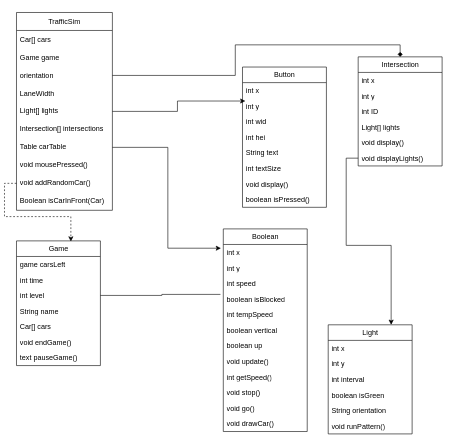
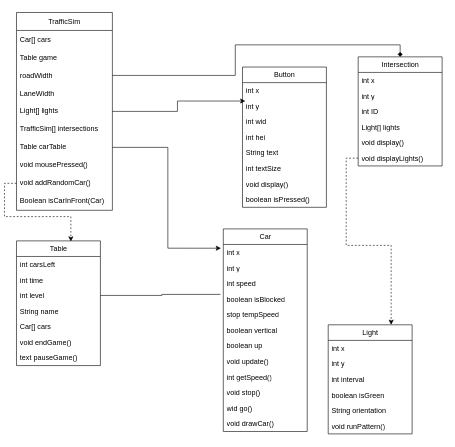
  <mxCell id="0" />
  <mxCell id="1" parent="0" />
  <mxCell id="2" value="TrafficSim" style="swimlane;fontStyle=0;childLayout=stackLayout;horizontal=1;startSize=30;horizontalStack=0;resizeParent=1;resizeParentMax=0;resizeLast=0;collapsible=1;marginBottom=0;whiteSpace=wrap;html=1;" vertex="1" parent="1"><mxGeometry x="20" y="20" width="160" height="330" as="geometry" /></mxCell>
  <mxCell id="3" value="Car[] cars" style="text;strokeColor=none;fillColor=none;align=left;verticalAlign=middle;spacingLeft=4;spacingRight=4;overflow=hidden;points=[[0,0.5],[1,0.5]];portConstraint=eastwest;rotatable=0;whiteSpace=wrap;html=1;" vertex="1" parent="2"><mxGeometry y="30" width="160" height="30" as="geometry" /></mxCell>
- <mxCell id="4" value="Game game" style="text;strokeColor=none;fillColor=none;align=left;verticalAlign=middle;spacingLeft=4;spacingRight=4;overflow=hidden;points=[[0,0.5],[1,0.5]];portConstraint=eastwest;rotatable=0;whiteSpace=wrap;html=1;" vertex="1" parent="2"><mxGeometry y="60" width="160" height="30" as="geometry" /></mxCell>
- <mxCell id="5" value="orientation" style="text;strokeColor=none;fillColor=none;align=left;verticalAlign=middle;spacingLeft=4;spacingRight=4;overflow=hidden;points=[[0,0.5],[1,0.5]];portConstraint=eastwest;rotatable=0;whiteSpace=wrap;html=1;" vertex="1" parent="2"><mxGeometry y="90" width="160" height="30" as="geometry" /></mxCell>
+ <mxCell id="4" value="Table game" style="text;strokeColor=none;fillColor=none;align=left;verticalAlign=middle;spacingLeft=4;spacingRight=4;overflow=hidden;points=[[0,0.5],[1,0.5]];portConstraint=eastwest;rotatable=0;whiteSpace=wrap;html=1;" vertex="1" parent="2"><mxGeometry y="60" width="160" height="30" as="geometry" /></mxCell>
+ <mxCell id="5" value="roadWidth" style="text;strokeColor=none;fillColor=none;align=left;verticalAlign=middle;spacingLeft=4;spacingRight=4;overflow=hidden;points=[[0,0.5],[1,0.5]];portConstraint=eastwest;rotatable=0;whiteSpace=wrap;html=1;" vertex="1" parent="2"><mxGeometry y="90" width="160" height="30" as="geometry" /></mxCell>
  <mxCell id="6" value="LaneWidth" style="text;strokeColor=none;fillColor=none;align=left;verticalAlign=middle;spacingLeft=4;spacingRight=4;overflow=hidden;points=[[0,0.5],[1,0.5]];portConstraint=eastwest;rotatable=0;whiteSpace=wrap;html=1;" vertex="1" parent="2"><mxGeometry y="120" width="160" height="30" as="geometry" /></mxCell>
  <mxCell id="7" value="Light[] lights" style="text;strokeColor=none;fillColor=none;align=left;verticalAlign=middle;spacingLeft=4;spacingRight=4;overflow=hidden;points=[[0,0.5],[1,0.5]];portConstraint=eastwest;rotatable=0;whiteSpace=wrap;html=1;" vertex="1" parent="2"><mxGeometry y="150" width="160" height="30" as="geometry" /></mxCell>
- <mxCell id="8" value="Intersection[] intersections" style="text;strokeColor=none;fillColor=none;align=left;verticalAlign=middle;spacingLeft=4;spacingRight=4;overflow=hidden;points=[[0,0.5],[1,0.5]];portConstraint=eastwest;rotatable=0;whiteSpace=wrap;html=1;" vertex="1" parent="2"><mxGeometry y="180" width="160" height="30" as="geometry" /></mxCell>
+ <mxCell id="8" value="TrafficSim[] intersections" style="text;strokeColor=none;fillColor=none;align=left;verticalAlign=middle;spacingLeft=4;spacingRight=4;overflow=hidden;points=[[0,0.5],[1,0.5]];portConstraint=eastwest;rotatable=0;whiteSpace=wrap;html=1;" vertex="1" parent="2"><mxGeometry y="180" width="160" height="30" as="geometry" /></mxCell>
  <mxCell id="9" value="Table carTable" style="text;strokeColor=none;fillColor=none;align=left;verticalAlign=middle;spacingLeft=4;spacingRight=4;overflow=hidden;points=[[0,0.5],[1,0.5]];portConstraint=eastwest;rotatable=0;whiteSpace=wrap;html=1;" vertex="1" parent="2"><mxGeometry y="210" width="160" height="30" as="geometry" /></mxCell>
  <mxCell id="10" value="void mousePressed()" style="text;strokeColor=none;fillColor=none;align=left;verticalAlign=middle;spacingLeft=4;spacingRight=4;overflow=hidden;points=[[0,0.5],[1,0.5]];portConstraint=eastwest;rotatable=0;whiteSpace=wrap;html=1;" vertex="1" parent="2"><mxGeometry y="240" width="160" height="30" as="geometry" /></mxCell>
  <mxCell id="11" value="void addRandomCar()" style="text;strokeColor=none;fillColor=none;align=left;verticalAlign=middle;spacingLeft=4;spacingRight=4;overflow=hidden;points=[[0,0.5],[1,0.5]];portConstraint=eastwest;rotatable=0;whiteSpace=wrap;html=1;" vertex="1" parent="2"><mxGeometry y="270" width="160" height="30" as="geometry" /></mxCell>
  <mxCell id="12" value="Boolean isCarInFront(Car)" style="text;strokeColor=none;fillColor=none;align=left;verticalAlign=middle;spacingLeft=4;spacingRight=4;overflow=hidden;points=[[0,0.5],[1,0.5]];portConstraint=eastwest;rotatable=0;whiteSpace=wrap;html=1;" vertex="1" parent="2"><mxGeometry y="300" width="160" height="30" as="geometry" /></mxCell>
  <mxCell id="13" value="Button" style="swimlane;fontStyle=0;childLayout=stackLayout;horizontal=1;startSize=26;fillColor=none;horizontalStack=0;resizeParent=1;resizeParentMax=0;resizeLast=0;collapsible=1;marginBottom=0;html=1;" vertex="1" parent="1"><mxGeometry x="397" y="111" width="140" height="234" as="geometry" /></mxCell>
  <mxCell id="14" value="int x" style="text;strokeColor=none;fillColor=none;align=left;verticalAlign=top;spacingLeft=4;spacingRight=4;overflow=hidden;rotatable=0;points=[[0,0.5],[1,0.5]];portConstraint=eastwest;whiteSpace=wrap;html=1;" vertex="1" parent="13"><mxGeometry y="26" width="140" height="26" as="geometry" /></mxCell>
  <mxCell id="15" value="int y" style="text;strokeColor=none;fillColor=none;align=left;verticalAlign=top;spacingLeft=4;spacingRight=4;overflow=hidden;rotatable=0;points=[[0,0.5],[1,0.5]];portConstraint=eastwest;whiteSpace=wrap;html=1;" vertex="1" parent="13"><mxGeometry y="52" width="140" height="26" as="geometry" /></mxCell>
  <mxCell id="16" value="int wid" style="text;strokeColor=none;fillColor=none;align=left;verticalAlign=top;spacingLeft=4;spacingRight=4;overflow=hidden;rotatable=0;points=[[0,0.5],[1,0.5]];portConstraint=eastwest;whiteSpace=wrap;html=1;" vertex="1" parent="13"><mxGeometry y="78" width="140" height="26" as="geometry" /></mxCell>
  <mxCell id="17" value="int hei" style="text;strokeColor=none;fillColor=none;align=left;verticalAlign=top;spacingLeft=4;spacingRight=4;overflow=hidden;rotatable=0;points=[[0,0.5],[1,0.5]];portConstraint=eastwest;whiteSpace=wrap;html=1;" vertex="1" parent="13"><mxGeometry y="104" width="140" height="26" as="geometry" /></mxCell>
  <mxCell id="18" value="String text" style="text;strokeColor=none;fillColor=none;align=left;verticalAlign=top;spacingLeft=4;spacingRight=4;overflow=hidden;rotatable=0;points=[[0,0.5],[1,0.5]];portConstraint=eastwest;whiteSpace=wrap;html=1;" vertex="1" parent="13"><mxGeometry y="130" width="140" height="26" as="geometry" /></mxCell>
  <mxCell id="19" value="int textSize" style="text;strokeColor=none;fillColor=none;align=left;verticalAlign=top;spacingLeft=4;spacingRight=4;overflow=hidden;rotatable=0;points=[[0,0.5],[1,0.5]];portConstraint=eastwest;whiteSpace=wrap;html=1;" vertex="1" parent="13"><mxGeometry y="156" width="140" height="26" as="geometry" /></mxCell>
  <mxCell id="20" value="void display()" style="text;strokeColor=none;fillColor=none;align=left;verticalAlign=top;spacingLeft=4;spacingRight=4;overflow=hidden;rotatable=0;points=[[0,0.5],[1,0.5]];portConstraint=eastwest;whiteSpace=wrap;html=1;" vertex="1" parent="13"><mxGeometry y="182" width="140" height="26" as="geometry" /></mxCell>
  <mxCell id="21" value="boolean isPressed()" style="text;strokeColor=none;fillColor=none;align=left;verticalAlign=top;spacingLeft=4;spacingRight=4;overflow=hidden;rotatable=0;points=[[0,0.5],[1,0.5]];portConstraint=eastwest;whiteSpace=wrap;html=1;" vertex="1" parent="13"><mxGeometry y="208" width="140" height="26" as="geometry" /></mxCell>
- <mxCell id="22" value="Boolean" style="swimlane;fontStyle=0;childLayout=stackLayout;horizontal=1;startSize=26;fillColor=none;horizontalStack=0;resizeParent=1;resizeParentMax=0;resizeLast=0;collapsible=1;marginBottom=0;html=1;" vertex="1" parent="1"><mxGeometry x="365" y="381" width="140" height="338" as="geometry" /></mxCell>
+ <mxCell id="22" value="Car" style="swimlane;fontStyle=0;childLayout=stackLayout;horizontal=1;startSize=26;fillColor=none;horizontalStack=0;resizeParent=1;resizeParentMax=0;resizeLast=0;collapsible=1;marginBottom=0;html=1;" vertex="1" parent="1"><mxGeometry x="365" y="381" width="140" height="338" as="geometry" /></mxCell>
  <mxCell id="23" value="int x" style="text;strokeColor=none;fillColor=none;align=left;verticalAlign=top;spacingLeft=4;spacingRight=4;overflow=hidden;rotatable=0;points=[[0,0.5],[1,0.5]];portConstraint=eastwest;whiteSpace=wrap;html=1;" vertex="1" parent="22"><mxGeometry y="26" width="140" height="26" as="geometry" /></mxCell>
  <mxCell id="24" value="int y" style="text;strokeColor=none;fillColor=none;align=left;verticalAlign=top;spacingLeft=4;spacingRight=4;overflow=hidden;rotatable=0;points=[[0,0.5],[1,0.5]];portConstraint=eastwest;whiteSpace=wrap;html=1;" vertex="1" parent="22"><mxGeometry y="52" width="140" height="26" as="geometry" /></mxCell>
  <mxCell id="25" value="int speed" style="text;strokeColor=none;fillColor=none;align=left;verticalAlign=top;spacingLeft=4;spacingRight=4;overflow=hidden;rotatable=0;points=[[0,0.5],[1,0.5]];portConstraint=eastwest;whiteSpace=wrap;html=1;" vertex="1" parent="22"><mxGeometry y="78" width="140" height="26" as="geometry" /></mxCell>
  <mxCell id="26" value="boolean isBlocked" style="text;strokeColor=none;fillColor=none;align=left;verticalAlign=top;spacingLeft=4;spacingRight=4;overflow=hidden;rotatable=0;points=[[0,0.5],[1,0.5]];portConstraint=eastwest;whiteSpace=wrap;html=1;" vertex="1" parent="22"><mxGeometry y="104" width="140" height="26" as="geometry" /></mxCell>
- <mxCell id="27" value="int tempSpeed" style="text;strokeColor=none;fillColor=none;align=left;verticalAlign=top;spacingLeft=4;spacingRight=4;overflow=hidden;rotatable=0;points=[[0,0.5],[1,0.5]];portConstraint=eastwest;whiteSpace=wrap;html=1;" vertex="1" parent="22"><mxGeometry y="130" width="140" height="26" as="geometry" /></mxCell>
+ <mxCell id="27" value="stop tempSpeed" style="text;strokeColor=none;fillColor=none;align=left;verticalAlign=top;spacingLeft=4;spacingRight=4;overflow=hidden;rotatable=0;points=[[0,0.5],[1,0.5]];portConstraint=eastwest;whiteSpace=wrap;html=1;" vertex="1" parent="22"><mxGeometry y="130" width="140" height="26" as="geometry" /></mxCell>
  <mxCell id="28" value="boolean vertical" style="text;strokeColor=none;fillColor=none;align=left;verticalAlign=top;spacingLeft=4;spacingRight=4;overflow=hidden;rotatable=0;points=[[0,0.5],[1,0.5]];portConstraint=eastwest;whiteSpace=wrap;html=1;" vertex="1" parent="22"><mxGeometry y="156" width="140" height="26" as="geometry" /></mxCell>
  <mxCell id="29" value="boolean up" style="text;strokeColor=none;fillColor=none;align=left;verticalAlign=top;spacingLeft=4;spacingRight=4;overflow=hidden;rotatable=0;points=[[0,0.5],[1,0.5]];portConstraint=eastwest;whiteSpace=wrap;html=1;" vertex="1" parent="22"><mxGeometry y="182" width="140" height="26" as="geometry" /></mxCell>
  <mxCell id="30" value="void update()" style="text;strokeColor=none;fillColor=none;align=left;verticalAlign=top;spacingLeft=4;spacingRight=4;overflow=hidden;rotatable=0;points=[[0,0.5],[1,0.5]];portConstraint=eastwest;whiteSpace=wrap;html=1;" vertex="1" parent="22"><mxGeometry y="208" width="140" height="26" as="geometry" /></mxCell>
  <mxCell id="31" value="int getSpeed()" style="text;strokeColor=none;fillColor=none;align=left;verticalAlign=top;spacingLeft=4;spacingRight=4;overflow=hidden;rotatable=0;points=[[0,0.5],[1,0.5]];portConstraint=eastwest;whiteSpace=wrap;html=1;" vertex="1" parent="22"><mxGeometry y="234" width="140" height="26" as="geometry" /></mxCell>
  <mxCell id="32" value="void stop()" style="text;strokeColor=none;fillColor=none;align=left;verticalAlign=top;spacingLeft=4;spacingRight=4;overflow=hidden;rotatable=0;points=[[0,0.5],[1,0.5]];portConstraint=eastwest;whiteSpace=wrap;html=1;" vertex="1" parent="22"><mxGeometry y="260" width="140" height="26" as="geometry" /></mxCell>
- <mxCell id="33" value="void go()" style="text;strokeColor=none;fillColor=none;align=left;verticalAlign=top;spacingLeft=4;spacingRight=4;overflow=hidden;rotatable=0;points=[[0,0.5],[1,0.5]];portConstraint=eastwest;whiteSpace=wrap;html=1;" vertex="1" parent="22"><mxGeometry y="286" width="140" height="26" as="geometry" /></mxCell>
+ <mxCell id="33" value="wid go()" style="text;strokeColor=none;fillColor=none;align=left;verticalAlign=top;spacingLeft=4;spacingRight=4;overflow=hidden;rotatable=0;points=[[0,0.5],[1,0.5]];portConstraint=eastwest;whiteSpace=wrap;html=1;" vertex="1" parent="22"><mxGeometry y="286" width="140" height="26" as="geometry" /></mxCell>
  <mxCell id="34" value="void drawCar()" style="text;strokeColor=none;fillColor=none;align=left;verticalAlign=top;spacingLeft=4;spacingRight=4;overflow=hidden;rotatable=0;points=[[0,0.5],[1,0.5]];portConstraint=eastwest;whiteSpace=wrap;html=1;" vertex="1" parent="22"><mxGeometry y="312" width="140" height="26" as="geometry" /></mxCell>
- <mxCell id="35" value="Game" style="swimlane;fontStyle=0;childLayout=stackLayout;horizontal=1;startSize=26;fillColor=none;horizontalStack=0;resizeParent=1;resizeParentMax=0;resizeLast=0;collapsible=1;marginBottom=0;html=1;" vertex="1" parent="1"><mxGeometry x="20" y="401" width="140" height="208" as="geometry" /></mxCell>
- <mxCell id="36" value="game carsLeft" style="text;strokeColor=none;fillColor=none;align=left;verticalAlign=top;spacingLeft=4;spacingRight=4;overflow=hidden;rotatable=0;points=[[0,0.5],[1,0.5]];portConstraint=eastwest;whiteSpace=wrap;html=1;" vertex="1" parent="35"><mxGeometry y="26" width="140" height="26" as="geometry" /></mxCell>
+ <mxCell id="35" value="Table" style="swimlane;fontStyle=0;childLayout=stackLayout;horizontal=1;startSize=26;fillColor=none;horizontalStack=0;resizeParent=1;resizeParentMax=0;resizeLast=0;collapsible=1;marginBottom=0;html=1;" vertex="1" parent="1"><mxGeometry x="20" y="401" width="140" height="208" as="geometry" /></mxCell>
+ <mxCell id="36" value="int carsLeft" style="text;strokeColor=none;fillColor=none;align=left;verticalAlign=top;spacingLeft=4;spacingRight=4;overflow=hidden;rotatable=0;points=[[0,0.5],[1,0.5]];portConstraint=eastwest;whiteSpace=wrap;html=1;" vertex="1" parent="35"><mxGeometry y="26" width="140" height="26" as="geometry" /></mxCell>
  <mxCell id="37" value="int time" style="text;strokeColor=none;fillColor=none;align=left;verticalAlign=top;spacingLeft=4;spacingRight=4;overflow=hidden;rotatable=0;points=[[0,0.5],[1,0.5]];portConstraint=eastwest;whiteSpace=wrap;html=1;" vertex="1" parent="35"><mxGeometry y="52" width="140" height="26" as="geometry" /></mxCell>
  <mxCell id="38" value="int level" style="text;strokeColor=none;fillColor=none;align=left;verticalAlign=top;spacingLeft=4;spacingRight=4;overflow=hidden;rotatable=0;points=[[0,0.5],[1,0.5]];portConstraint=eastwest;whiteSpace=wrap;html=1;" vertex="1" parent="35"><mxGeometry y="78" width="140" height="26" as="geometry" /></mxCell>
  <mxCell id="39" value="String name" style="text;strokeColor=none;fillColor=none;align=left;verticalAlign=top;spacingLeft=4;spacingRight=4;overflow=hidden;rotatable=0;points=[[0,0.5],[1,0.5]];portConstraint=eastwest;whiteSpace=wrap;html=1;" vertex="1" parent="35"><mxGeometry y="104" width="140" height="26" as="geometry" /></mxCell>
  <mxCell id="40" value="Car[] cars" style="text;strokeColor=none;fillColor=none;align=left;verticalAlign=top;spacingLeft=4;spacingRight=4;overflow=hidden;rotatable=0;points=[[0,0.5],[1,0.5]];portConstraint=eastwest;whiteSpace=wrap;html=1;" vertex="1" parent="35"><mxGeometry y="130" width="140" height="26" as="geometry" /></mxCell>
  <mxCell id="41" value="void endGame()" style="text;strokeColor=none;fillColor=none;align=left;verticalAlign=top;spacingLeft=4;spacingRight=4;overflow=hidden;rotatable=0;points=[[0,0.5],[1,0.5]];portConstraint=eastwest;whiteSpace=wrap;html=1;" vertex="1" parent="35"><mxGeometry y="156" width="140" height="26" as="geometry" /></mxCell>
  <mxCell id="42" value="text pauseGame()" style="text;strokeColor=none;fillColor=none;align=left;verticalAlign=top;spacingLeft=4;spacingRight=4;overflow=hidden;rotatable=0;points=[[0,0.5],[1,0.5]];portConstraint=eastwest;whiteSpace=wrap;html=1;" vertex="1" parent="35"><mxGeometry y="182" width="140" height="26" as="geometry" /></mxCell>
  <mxCell id="43" value="Intersection" style="swimlane;fontStyle=0;childLayout=stackLayout;horizontal=1;startSize=26;fillColor=none;horizontalStack=0;resizeParent=1;resizeParentMax=0;resizeLast=0;collapsible=1;marginBottom=0;html=1;" vertex="1" parent="1"><mxGeometry x="590" y="94" width="140" height="182" as="geometry" /></mxCell>
  <mxCell id="44" value="int x" style="text;strokeColor=none;fillColor=none;align=left;verticalAlign=top;spacingLeft=4;spacingRight=4;overflow=hidden;rotatable=0;points=[[0,0.5],[1,0.5]];portConstraint=eastwest;whiteSpace=wrap;html=1;" vertex="1" parent="43"><mxGeometry y="26" width="140" height="26" as="geometry" /></mxCell>
  <mxCell id="45" value="int y" style="text;strokeColor=none;fillColor=none;align=left;verticalAlign=top;spacingLeft=4;spacingRight=4;overflow=hidden;rotatable=0;points=[[0,0.5],[1,0.5]];portConstraint=eastwest;whiteSpace=wrap;html=1;" vertex="1" parent="43"><mxGeometry y="52" width="140" height="26" as="geometry" /></mxCell>
  <mxCell id="46" value="int ID" style="text;strokeColor=none;fillColor=none;align=left;verticalAlign=top;spacingLeft=4;spacingRight=4;overflow=hidden;rotatable=0;points=[[0,0.5],[1,0.5]];portConstraint=eastwest;whiteSpace=wrap;html=1;" vertex="1" parent="43"><mxGeometry y="78" width="140" height="26" as="geometry" /></mxCell>
  <mxCell id="47" value="Light[] lights" style="text;strokeColor=none;fillColor=none;align=left;verticalAlign=top;spacingLeft=4;spacingRight=4;overflow=hidden;rotatable=0;points=[[0,0.5],[1,0.5]];portConstraint=eastwest;whiteSpace=wrap;html=1;" vertex="1" parent="43"><mxGeometry y="104" width="140" height="26" as="geometry" /></mxCell>
  <mxCell id="48" value="void display()" style="text;strokeColor=none;fillColor=none;align=left;verticalAlign=top;spacingLeft=4;spacingRight=4;overflow=hidden;rotatable=0;points=[[0,0.5],[1,0.5]];portConstraint=eastwest;whiteSpace=wrap;html=1;" vertex="1" parent="43"><mxGeometry y="130" width="140" height="26" as="geometry" /></mxCell>
  <mxCell id="49" value="void displayLights()" style="text;strokeColor=none;fillColor=none;align=left;verticalAlign=top;spacingLeft=4;spacingRight=4;overflow=hidden;rotatable=0;points=[[0,0.5],[1,0.5]];portConstraint=eastwest;whiteSpace=wrap;html=1;" vertex="1" parent="43"><mxGeometry y="156" width="140" height="26" as="geometry" /></mxCell>
  <mxCell id="50" value="Light" style="swimlane;fontStyle=0;childLayout=stackLayout;horizontal=1;startSize=26;fillColor=none;horizontalStack=0;resizeParent=1;resizeParentMax=0;resizeLast=0;collapsible=1;marginBottom=0;html=1;" vertex="1" parent="1"><mxGeometry x="540" y="541" width="140" height="182" as="geometry" /></mxCell>
  <mxCell id="51" value="int x" style="text;strokeColor=none;fillColor=none;align=left;verticalAlign=top;spacingLeft=4;spacingRight=4;overflow=hidden;rotatable=0;points=[[0,0.5],[1,0.5]];portConstraint=eastwest;whiteSpace=wrap;html=1;" vertex="1" parent="50"><mxGeometry y="26" width="140" height="26" as="geometry" /></mxCell>
  <mxCell id="52" value="int y" style="text;strokeColor=none;fillColor=none;align=left;verticalAlign=top;spacingLeft=4;spacingRight=4;overflow=hidden;rotatable=0;points=[[0,0.5],[1,0.5]];portConstraint=eastwest;whiteSpace=wrap;html=1;" vertex="1" parent="50"><mxGeometry y="52" width="140" height="26" as="geometry" /></mxCell>
  <mxCell id="53" value="int interval" style="text;strokeColor=none;fillColor=none;align=left;verticalAlign=top;spacingLeft=4;spacingRight=4;overflow=hidden;rotatable=0;points=[[0,0.5],[1,0.5]];portConstraint=eastwest;whiteSpace=wrap;html=1;" vertex="1" parent="50"><mxGeometry y="78" width="140" height="26" as="geometry" /></mxCell>
  <mxCell id="54" value="boolean isGreen" style="text;strokeColor=none;fillColor=none;align=left;verticalAlign=top;spacingLeft=4;spacingRight=4;overflow=hidden;rotatable=0;points=[[0,0.5],[1,0.5]];portConstraint=eastwest;whiteSpace=wrap;html=1;" vertex="1" parent="50"><mxGeometry y="104" width="140" height="26" as="geometry" /></mxCell>
  <mxCell id="55" value="String orientation" style="text;strokeColor=none;fillColor=none;align=left;verticalAlign=top;spacingLeft=4;spacingRight=4;overflow=hidden;rotatable=0;points=[[0,0.5],[1,0.5]];portConstraint=eastwest;whiteSpace=wrap;html=1;" vertex="1" parent="50"><mxGeometry y="130" width="140" height="26" as="geometry" /></mxCell>
  <mxCell id="56" value="void runPattern()" style="text;strokeColor=none;fillColor=none;align=left;verticalAlign=top;spacingLeft=4;spacingRight=4;overflow=hidden;rotatable=0;points=[[0,0.5],[1,0.5]];portConstraint=eastwest;whiteSpace=wrap;html=1;" vertex="1" parent="50"><mxGeometry y="156" width="140" height="26" as="geometry" /></mxCell>
  <mxCell id="57" style="edgeStyle=orthogonalEdgeStyle;rounded=0;orthogonalLoop=1;jettySize=auto;html=1;exitX=1;exitY=0.5;exitDx=0;exitDy=0;entryX=0.034;entryY=0.18;entryDx=0;entryDy=0;entryPerimeter=0;" edge="1" parent="1" source="7" target="15"><mxGeometry relative="1" as="geometry" /></mxCell>
- <mxCell id="58" style="edgeStyle=orthogonalEdgeStyle;rounded=0;orthogonalLoop=1;jettySize=auto;html=1;entryX=0.75;entryY=0;entryDx=0;entryDy=0;" edge="1" parent="1" source="49" target="50"><mxGeometry relative="1" as="geometry" /></mxCell>
+ <mxCell id="58" style="edgeStyle=orthogonalEdgeStyle;rounded=0;orthogonalLoop=1;jettySize=auto;html=1;entryX=0.75;entryY=0;entryDx=0;entryDy=0;dashed=1;" edge="1" parent="1" source="49" target="50"><mxGeometry relative="1" as="geometry" /></mxCell>
  <mxCell id="59" style="edgeStyle=orthogonalEdgeStyle;rounded=0;orthogonalLoop=1;jettySize=auto;html=1;entryX=-0.034;entryY=0.203;entryDx=0;entryDy=0;entryPerimeter=0;endArrow=none;" edge="1" parent="1" source="38" target="26"><mxGeometry relative="1" as="geometry" /></mxCell>
  <mxCell id="60" style="edgeStyle=orthogonalEdgeStyle;rounded=0;orthogonalLoop=1;jettySize=auto;html=1;entryX=0.648;entryY=0.005;entryDx=0;entryDy=0;entryPerimeter=0;dashed=1;" edge="1" parent="1" source="11" target="35"><mxGeometry relative="1" as="geometry" /></mxCell>
  <mxCell id="61" style="edgeStyle=orthogonalEdgeStyle;rounded=0;orthogonalLoop=1;jettySize=auto;html=1;entryX=0.5;entryY=0;entryDx=0;entryDy=0;endArrow=diamond;" edge="1" parent="1" source="5" target="43"><mxGeometry relative="1" as="geometry" /></mxCell>
  <mxCell id="62" style="edgeStyle=orthogonalEdgeStyle;rounded=0;orthogonalLoop=1;jettySize=auto;html=1;entryX=-0.028;entryY=0.24;entryDx=0;entryDy=0;entryPerimeter=0;" edge="1" parent="1" source="9" target="23"><mxGeometry relative="1" as="geometry" /></mxCell>
